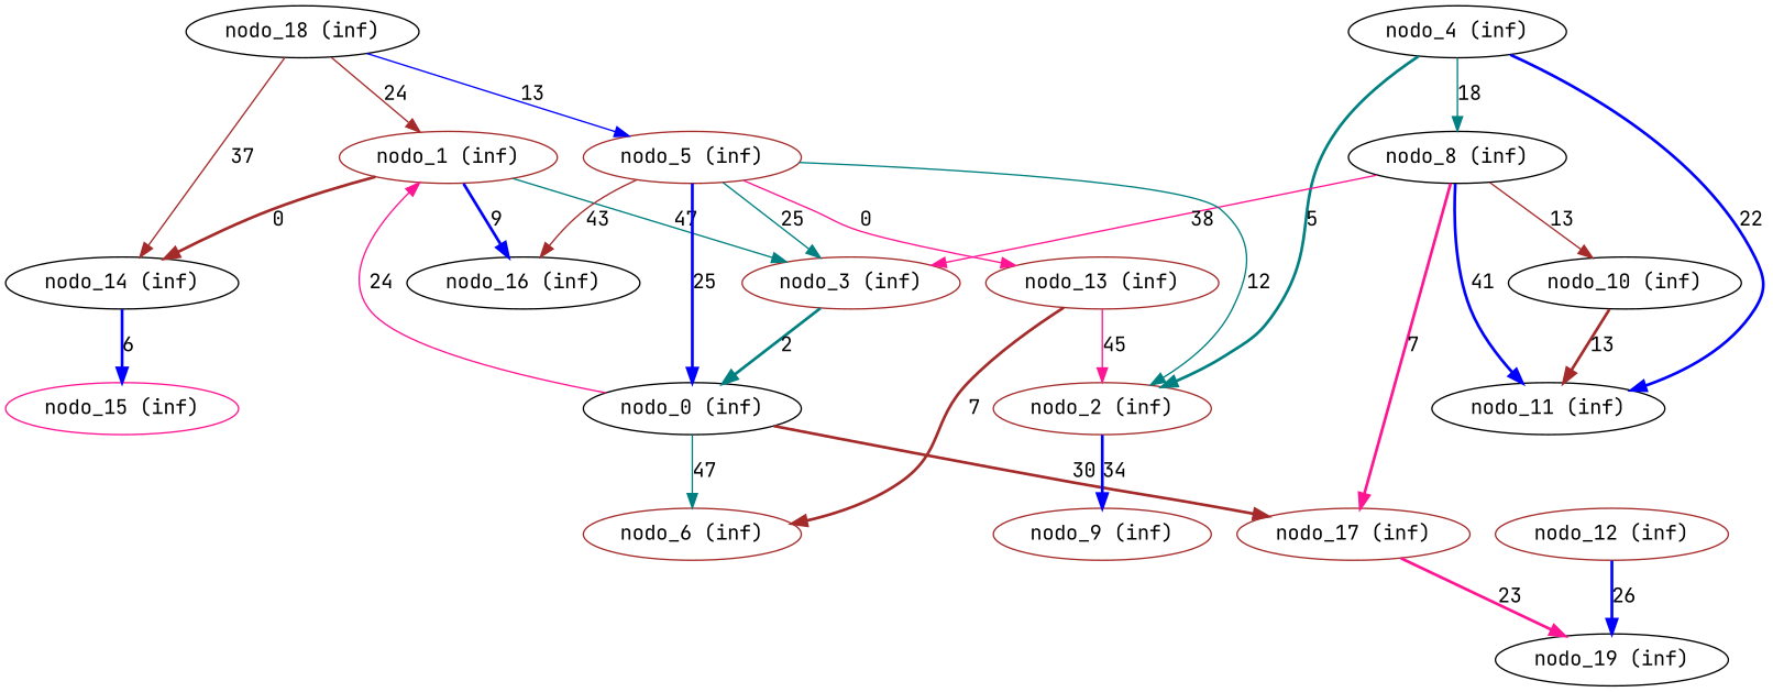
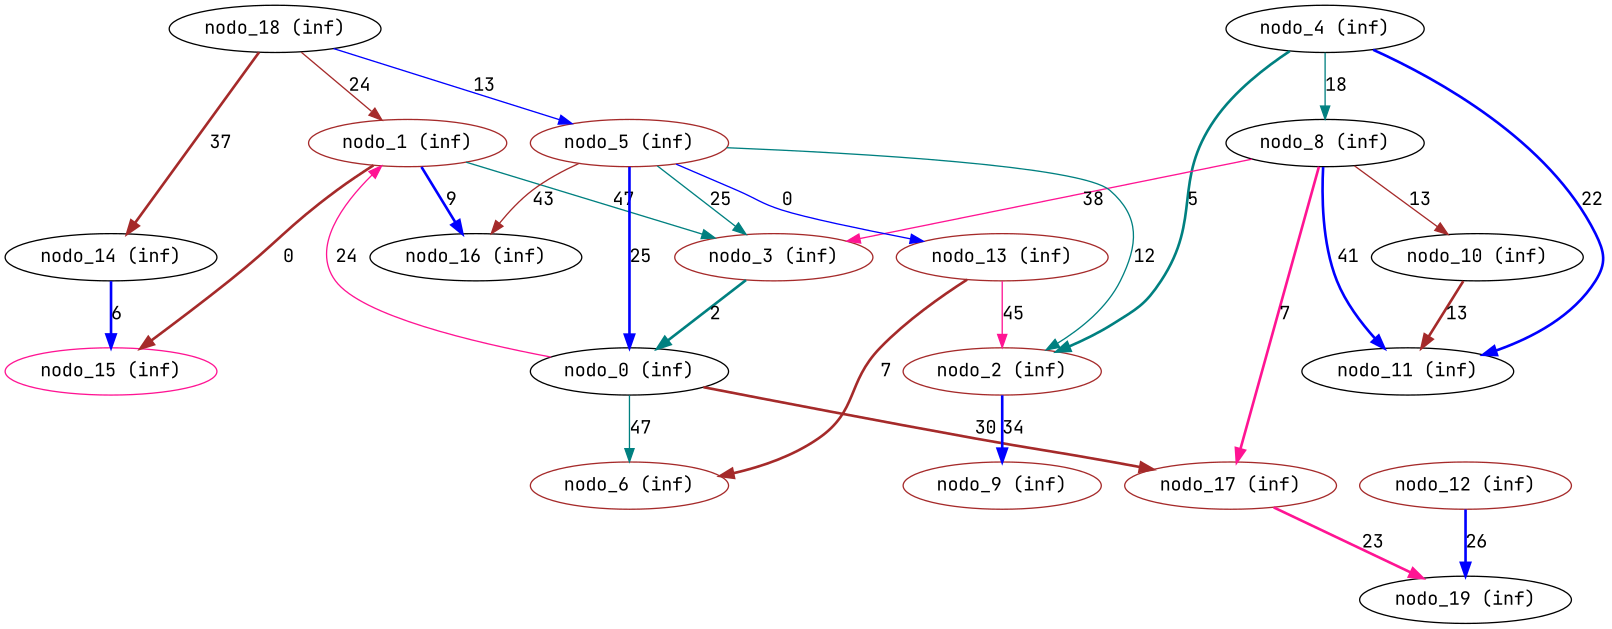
  digraph {
    fontname="JetBrains Mono"
    node [color=brown fontname="JetBrains Mono"]
    edge [color=brown fontname="JetBrains Mono" style=bold weight=13]
    "nodo_1 (inf)"
    "nodo_0 (inf)" [color=black]
    "nodo_6 (inf)"
    "nodo_17 (inf)"
    "nodo_3 (inf)"
    "nodo_14 (inf)" [color=black]
    "nodo_16 (inf)" [color=black]
    "nodo_19 (inf)" [color=black]
    "nodo_15 (inf)" [color=deeppink]
    "nodo_2 (inf)"
    "nodo_9 (inf)"
    "nodo_4 (inf)" [color=black]
    "nodo_8 (inf)" [color=black]
    "nodo_11 (inf)" [color=black]
    "nodo_10 (inf)" [color=black]
    "nodo_5 (inf)"
    "nodo_13 (inf)"
    "nodo_12 (inf)"
    "nodo_18 (inf)" [color=black]
    "nodo_1 (inf)" -> "nodo_3 (inf)" [color=teal label=47 style=solid weight=47]
-   "nodo_1 (inf)" -> "nodo_14 (inf)" [label=0 weight=0]
+   "nodo_1 (inf)" -> "nodo_15 (inf)" [label=0 weight=0]
    "nodo_1 (inf)" -> "nodo_16 (inf)" [color=blue label=9 weight=9]
    "nodo_0 (inf)" -> "nodo_1 (inf)" [color=deeppink label=24 style=solid weight=29]
    "nodo_0 (inf)" -> "nodo_6 (inf)" [color=teal label=47 style=solid weight=47]
    "nodo_0 (inf)" -> "nodo_17 (inf)" [label=30 weight=30]
    "nodo_17 (inf)" -> "nodo_19 (inf)" [color=deeppink label=23 weight=23]
    "nodo_3 (inf)" -> "nodo_0 (inf)" [color=teal label=2 weight=2]
    "nodo_14 (inf)" -> "nodo_15 (inf)" [color=blue label=6 weight=6]
    "nodo_2 (inf)" -> "nodo_9 (inf)" [color=blue label=34 weight=34]
    "nodo_4 (inf)" -> "nodo_2 (inf)" [color=teal label=5 weight=5]
    "nodo_4 (inf)" -> "nodo_8 (inf)" [color=teal label=18 style=solid weight=18]
    "nodo_4 (inf)" -> "nodo_11 (inf)" [color=blue label=22 weight=22]
    "nodo_8 (inf)" -> "nodo_17 (inf)" [color=deeppink label=7 weight=7]
    "nodo_8 (inf)" -> "nodo_3 (inf)" [color=deeppink label=38 style=solid weight=38]
    "nodo_8 (inf)" -> "nodo_11 (inf)" [color=blue label=41 weight=41]
    "nodo_8 (inf)" -> "nodo_10 (inf)" [label=13 style=solid]
    "nodo_10 (inf)" -> "nodo_11 (inf)" [label=13]
    "nodo_5 (inf)" -> "nodo_0 (inf)" [color=blue label=25 weight=25]
    "nodo_5 (inf)" -> "nodo_3 (inf)" [color=teal label=25 style=solid weight=25]
    "nodo_5 (inf)" -> "nodo_16 (inf)" [label=43 style=solid weight=43]
    "nodo_5 (inf)" -> "nodo_2 (inf)" [color=teal label=12 style=solid weight=12]
-   "nodo_5 (inf)" -> "nodo_13 (inf)" [color=deeppink label=0 style=solid weight=0]
+   "nodo_5 (inf)" -> "nodo_13 (inf)" [color=blue label=0 style=solid weight=0]
    "nodo_13 (inf)" -> "nodo_6 (inf)" [label=7 weight=7]
    "nodo_13 (inf)" -> "nodo_2 (inf)" [color=deeppink label=45 style=solid weight=45]
    "nodo_12 (inf)" -> "nodo_19 (inf)" [color=blue label=26 weight=26]
    "nodo_18 (inf)" -> "nodo_1 (inf)" [label=24 style=solid weight=24]
-   "nodo_18 (inf)" -> "nodo_14 (inf)" [label=37 style=solid weight=37]
+   "nodo_18 (inf)" -> "nodo_14 (inf)" [label=37 weight=37]
    "nodo_18 (inf)" -> "nodo_5 (inf)" [color=blue label=13 style=solid]
  }
